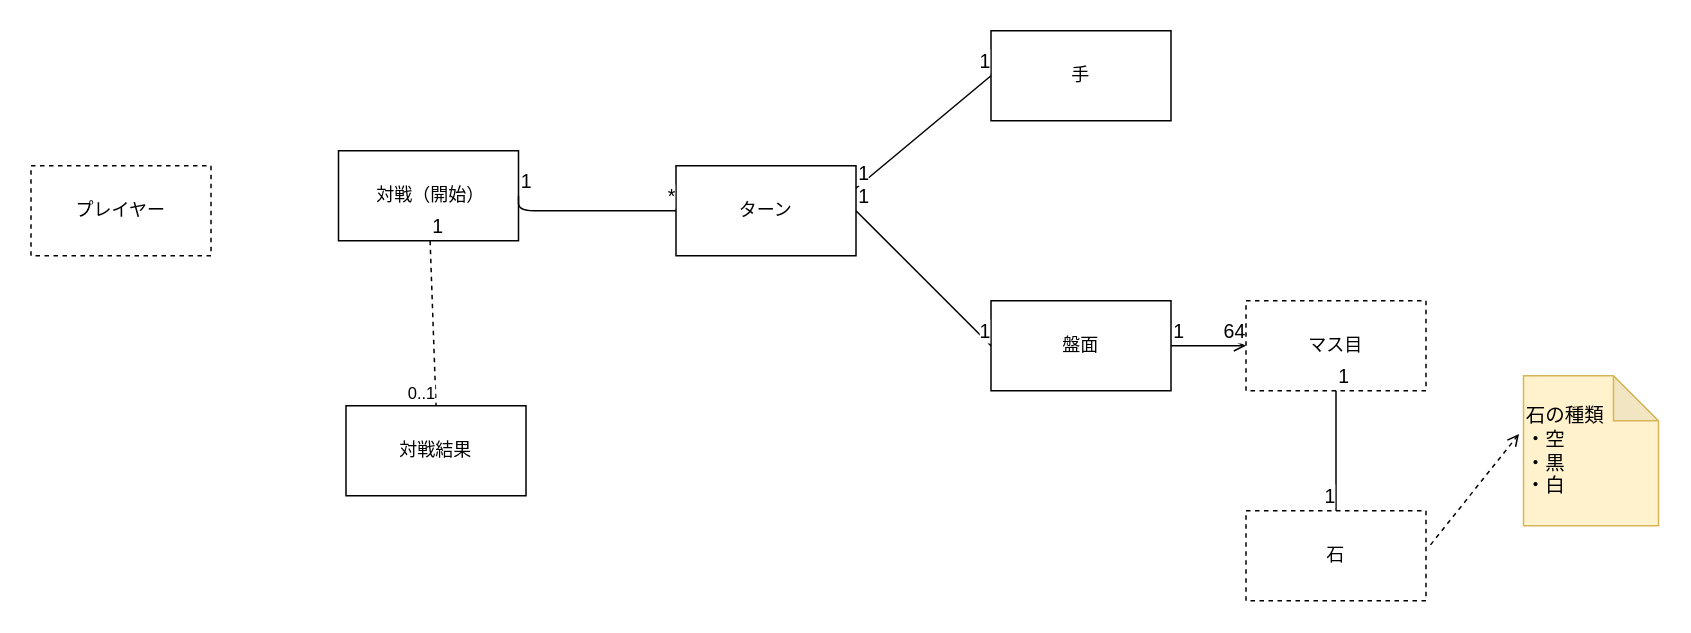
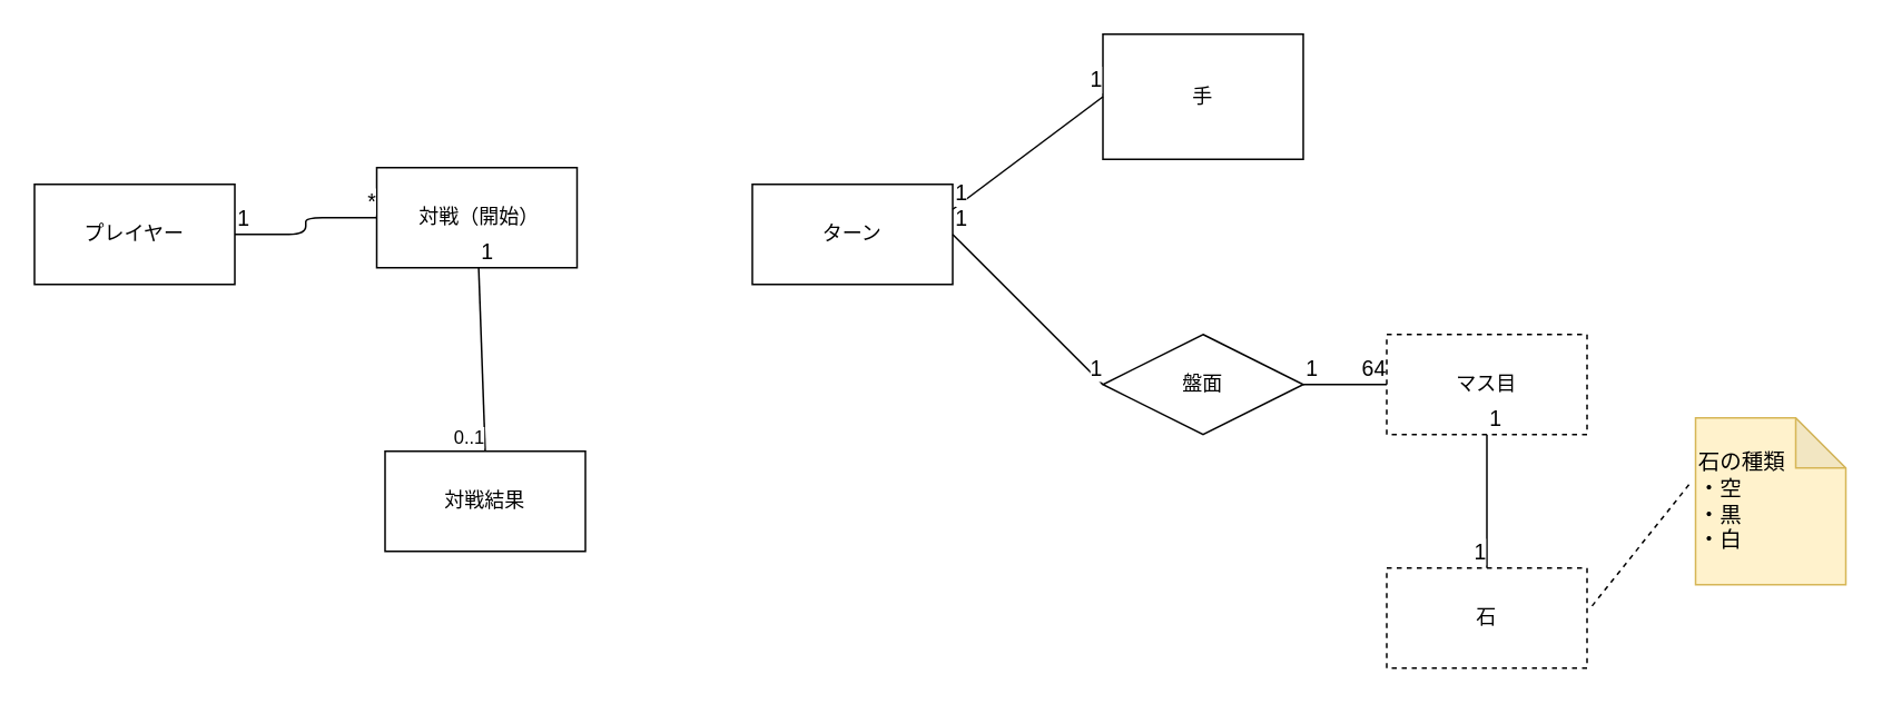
  <mxCell id="0" />
  <mxCell id="1" parent="0" />
  <mxCell id="2" value="&amp;nbsp;対戦（開始）" style="rounded=0;whiteSpace=wrap;html=1;" parent="1" vertex="1"><mxGeometry x="225" y="100" width="120" height="60" as="geometry" /></mxCell>
  <mxCell id="3" value="石" style="rounded=0;whiteSpace=wrap;html=1;dashed=1;" parent="1" vertex="1"><mxGeometry x="830" y="340" width="120" height="60" as="geometry" /></mxCell>
- <mxCell id="4" value="盤面" style="rounded=0;whiteSpace=wrap;html=1;" parent="1" vertex="1"><mxGeometry x="660" y="200" width="120" height="60" as="geometry" /></mxCell>
+ <mxCell id="4" value="盤面" style="rhombus;whiteSpace=wrap;html=1;" parent="1" vertex="1"><mxGeometry x="660" y="200" width="120" height="60" as="geometry" /></mxCell>
  <mxCell id="5" value="対戦結果" style="rounded=0;whiteSpace=wrap;html=1;" parent="1" vertex="1"><mxGeometry x="230" y="270" width="120" height="60" as="geometry" /></mxCell>
- <mxCell id="6" value="プレイヤー" style="rounded=0;whiteSpace=wrap;html=1;dashed=1;" parent="1" vertex="1"><mxGeometry x="20" y="110" width="120" height="60" as="geometry" /></mxCell>
- <mxCell id="10" value="" style="endArrow=none;html=1;entryX=0.5;entryY=0;entryDx=0;entryDy=0;dashed=1;" parent="1" source="2" target="5" edge="1"><mxGeometry relative="1" as="geometry"><mxPoint x="210" y="170" as="sourcePoint" /><mxPoint x="240" y="150" as="targetPoint" /></mxGeometry></mxCell>
+ <mxCell id="6" value="プレイヤー" style="rounded=0;whiteSpace=wrap;html=1;" parent="1" vertex="1"><mxGeometry x="20" y="110" width="120" height="60" as="geometry" /></mxCell>
+ <mxCell id="7" value="" style="endArrow=none;html=1;edgeStyle=orthogonalEdgeStyle;exitX=1;exitY=0.5;exitDx=0;exitDy=0;entryX=0;entryY=0.5;entryDx=0;entryDy=0;" parent="1" source="6" target="2" edge="1"><mxGeometry relative="1" as="geometry"><mxPoint x="310" y="420" as="sourcePoint" /><mxPoint x="470" y="420" as="targetPoint" /></mxGeometry></mxCell>
+ <mxCell id="8" value="1" style="edgeLabel;resizable=0;html=1;align=left;verticalAlign=bottom;fontSize=13;" parent="7" connectable="0" vertex="1"><mxGeometry x="-1" relative="1" as="geometry" /></mxCell>
+ <mxCell id="9" value="*" style="edgeLabel;resizable=0;html=1;align=right;verticalAlign=bottom;fontSize=13;" parent="7" connectable="0" vertex="1"><mxGeometry x="1" relative="1" as="geometry" /></mxCell>
+ <mxCell id="10" value="" style="endArrow=none;html=1;entryX=0.5;entryY=0;entryDx=0;entryDy=0;" parent="1" source="2" target="5" edge="1"><mxGeometry relative="1" as="geometry"><mxPoint x="210" y="170" as="sourcePoint" /><mxPoint x="240" y="150" as="targetPoint" /></mxGeometry></mxCell>
  <mxCell id="11" value="1" style="edgeLabel;resizable=0;html=1;align=left;verticalAlign=bottom;fontSize=13;" parent="10" connectable="0" vertex="1"><mxGeometry x="-1" relative="1" as="geometry" /></mxCell>
  <mxCell id="12" value="0..1" style="edgeLabel;resizable=0;html=1;align=right;verticalAlign=bottom;" parent="10" connectable="0" vertex="1"><mxGeometry x="1" relative="1" as="geometry" /></mxCell>
  <mxCell id="13" value="ターン" style="rounded=0;whiteSpace=wrap;html=1;" parent="1" vertex="1"><mxGeometry x="450" y="110" width="120" height="60" as="geometry" /></mxCell>
- <mxCell id="14" value="" style="endArrow=none;html=1;edgeStyle=orthogonalEdgeStyle;exitX=1;exitY=0.5;exitDx=0;exitDy=0;" parent="1" source="2" target="13" edge="1"><mxGeometry relative="1" as="geometry"><mxPoint x="150" y="150" as="sourcePoint" /><mxPoint x="240" y="150" as="targetPoint" /><Array as="points"><mxPoint x="390" y="140" /><mxPoint x="390" y="140" /></Array></mxGeometry></mxCell>
- <mxCell id="15" value="1" style="edgeLabel;resizable=0;html=1;align=left;verticalAlign=bottom;fontSize=13;" parent="14" connectable="0" vertex="1"><mxGeometry x="-1" relative="1" as="geometry" /></mxCell>
- <mxCell id="16" value="*" style="edgeLabel;resizable=0;html=1;align=right;verticalAlign=bottom;fontSize=13;" parent="14" connectable="0" vertex="1"><mxGeometry x="1" relative="1" as="geometry" /></mxCell>
  <mxCell id="17" value="" style="endArrow=none;html=1;exitX=1;exitY=0.5;exitDx=0;exitDy=0;entryX=0;entryY=0.5;entryDx=0;entryDy=0;" parent="1" source="13" target="4" edge="1"><mxGeometry relative="1" as="geometry"><mxPoint x="360" y="150" as="sourcePoint" /><mxPoint x="460" y="150" as="targetPoint" /></mxGeometry></mxCell>
  <mxCell id="18" value="1" style="edgeLabel;resizable=0;html=1;align=left;verticalAlign=bottom;fontSize=13;" parent="17" connectable="0" vertex="1"><mxGeometry x="-1" relative="1" as="geometry" /></mxCell>
  <mxCell id="19" value="1" style="edgeLabel;resizable=0;html=1;align=right;verticalAlign=bottom;fontSize=13;" parent="17" connectable="0" vertex="1"><mxGeometry x="1" relative="1" as="geometry" /></mxCell>
- <mxCell id="20" value="" style="endArrow=open;html=1;edgeStyle=orthogonalEdgeStyle;entryX=0;entryY=0.5;entryDx=0;entryDy=0;" parent="1" source="4" target="23" edge="1"><mxGeometry relative="1" as="geometry"><mxPoint x="810" y="140" as="sourcePoint" /><mxPoint x="700" y="150" as="targetPoint" /><Array as="points" /></mxGeometry></mxCell>
+ <mxCell id="20" value="" style="endArrow=none;html=1;edgeStyle=orthogonalEdgeStyle;entryX=0;entryY=0.5;entryDx=0;entryDy=0;" parent="1" source="4" target="23" edge="1"><mxGeometry relative="1" as="geometry"><mxPoint x="810" y="140" as="sourcePoint" /><mxPoint x="700" y="150" as="targetPoint" /><Array as="points" /></mxGeometry></mxCell>
  <mxCell id="21" value="1" style="edgeLabel;resizable=0;html=1;align=left;verticalAlign=bottom;fontSize=13;" parent="20" connectable="0" vertex="1"><mxGeometry x="-1" relative="1" as="geometry" /></mxCell>
  <mxCell id="22" value="64" style="edgeLabel;resizable=0;html=1;align=right;verticalAlign=bottom;fontSize=13;" parent="20" connectable="0" vertex="1"><mxGeometry x="1" relative="1" as="geometry" /></mxCell>
  <mxCell id="23" value="マス目" style="rounded=0;whiteSpace=wrap;html=1;dashed=1;" parent="1" vertex="1"><mxGeometry x="830" y="200" width="120" height="60" as="geometry" /></mxCell>
  <mxCell id="24" value="" style="endArrow=none;html=1;entryX=0.5;entryY=0;entryDx=0;entryDy=0;exitX=0.5;exitY=1;exitDx=0;exitDy=0;" parent="1" source="23" target="3" edge="1"><mxGeometry relative="1" as="geometry"><mxPoint x="870" y="270" as="sourcePoint" /><mxPoint x="820" y="250" as="targetPoint" /></mxGeometry></mxCell>
  <mxCell id="25" value="1" style="edgeLabel;resizable=0;html=1;align=left;verticalAlign=bottom;fontSize=13;" parent="24" connectable="0" vertex="1"><mxGeometry x="-1" relative="1" as="geometry" /></mxCell>
  <mxCell id="26" value="1" style="edgeLabel;resizable=0;html=1;align=right;verticalAlign=bottom;fontSize=13;" parent="24" connectable="0" vertex="1"><mxGeometry x="1" relative="1" as="geometry" /></mxCell>
- <mxCell id="27" value="手" style="rounded=0;whiteSpace=wrap;html=1;" parent="1" vertex="1"><mxGeometry x="660" y="20" width="120" height="60" as="geometry" /></mxCell>
+ <mxCell id="27" value="手" style="rounded=0;whiteSpace=wrap;html=1;" parent="1" vertex="1"><mxGeometry x="660" y="20" width="120" height="75" as="geometry" /></mxCell>
  <mxCell id="28" value="" style="endArrow=none;html=1;exitX=1;exitY=0.25;exitDx=0;exitDy=0;entryX=0;entryY=0.5;entryDx=0;entryDy=0;" parent="1" source="13" target="27" edge="1"><mxGeometry relative="1" as="geometry"><mxPoint x="570" y="50" as="sourcePoint" /><mxPoint x="460" y="60" as="targetPoint" /></mxGeometry></mxCell>
  <mxCell id="29" value="1" style="edgeLabel;resizable=0;html=1;align=left;verticalAlign=bottom;fontSize=13;" parent="28" connectable="0" vertex="1"><mxGeometry x="-1" relative="1" as="geometry" /></mxCell>
  <mxCell id="30" value="1" style="edgeLabel;resizable=0;html=1;align=right;verticalAlign=bottom;fontSize=13;" parent="28" connectable="0" vertex="1"><mxGeometry x="1" relative="1" as="geometry" /></mxCell>
  <mxCell id="31" value="石の種類&lt;br&gt;・空&lt;br&gt;・黒&lt;br&gt;&lt;div style=&quot;&quot;&gt;&lt;span style=&quot;background-color: initial;&quot;&gt;・白&lt;/span&gt;&lt;/div&gt;" style="shape=note;whiteSpace=wrap;html=1;backgroundOutline=1;darkOpacity=0.05;fontSize=13;fillColor=#fff2cc;strokeColor=#d6b656;align=left;" parent="1" vertex="1"><mxGeometry x="1015" y="250" width="90" height="100" as="geometry" /></mxCell>
- <mxCell id="32" value="" style="endArrow=open;html=1;rounded=0;fontSize=13;exitX=1.025;exitY=0.379;exitDx=0;exitDy=0;exitPerimeter=0;entryX=-0.033;entryY=0.388;entryDx=0;entryDy=0;entryPerimeter=0;dashed=1;" parent="1" source="3" target="31" edge="1"><mxGeometry width="50" height="50" relative="1" as="geometry"><mxPoint x="890" y="180" as="sourcePoint" /><mxPoint x="940" y="130" as="targetPoint" /></mxGeometry></mxCell>
+ <mxCell id="32" value="" style="endArrow=none;html=1;rounded=0;fontSize=13;exitX=1.025;exitY=0.379;exitDx=0;exitDy=0;exitPerimeter=0;entryX=-0.033;entryY=0.388;entryDx=0;entryDy=0;entryPerimeter=0;dashed=1;" parent="1" source="3" target="31" edge="1"><mxGeometry width="50" height="50" relative="1" as="geometry"><mxPoint x="890" y="180" as="sourcePoint" /><mxPoint x="940" y="130" as="targetPoint" /></mxGeometry></mxCell>
